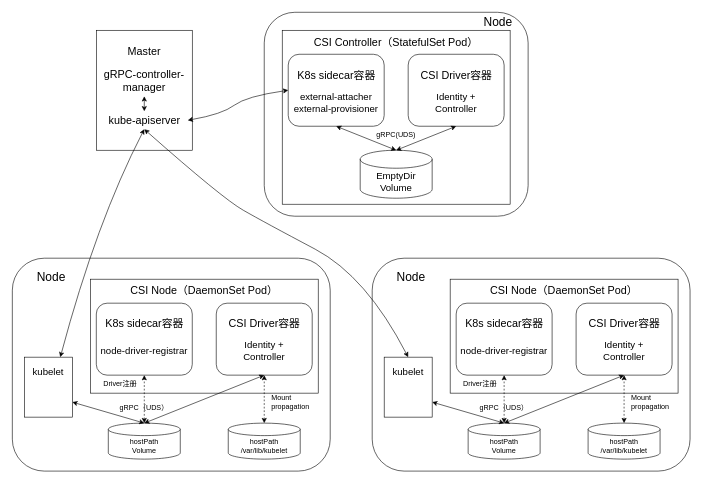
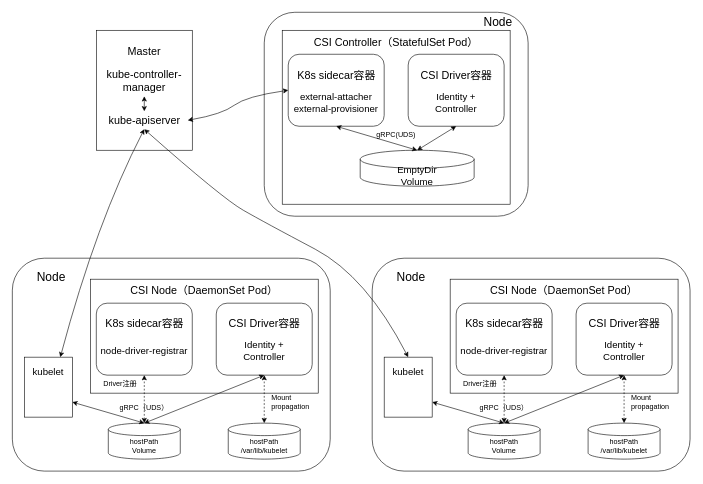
  <mxCell id="0" />
  <mxCell id="1" parent="0" />
  <mxCell id="2" value="" style="group" vertex="1" connectable="0" parent="1"><mxGeometry x="160" y="50" width="160" height="200" as="geometry" /></mxCell>
  <mxCell id="3" value="" style="rounded=0;whiteSpace=wrap;html=1;fontSize=18;" vertex="1" parent="2"><mxGeometry width="160" height="200" as="geometry" /></mxCell>
  <mxCell id="4" value="Master" style="text;html=1;strokeColor=none;fillColor=none;align=center;verticalAlign=middle;whiteSpace=wrap;rounded=0;fontSize=18;" vertex="1" parent="2"><mxGeometry x="50" y="20" width="60" height="30" as="geometry" /></mxCell>
- <mxCell id="5" value="gRPC-controller-manager" style="text;html=1;strokeColor=none;fillColor=none;align=center;verticalAlign=middle;whiteSpace=wrap;rounded=0;fontSize=18;" vertex="1" parent="2"><mxGeometry x="10" y="60" width="140" height="50" as="geometry" /></mxCell>
+ <mxCell id="5" value="kube-controller-manager" style="text;html=1;strokeColor=none;fillColor=none;align=center;verticalAlign=middle;whiteSpace=wrap;rounded=0;fontSize=18;" vertex="1" parent="2"><mxGeometry x="10" y="60" width="140" height="50" as="geometry" /></mxCell>
  <mxCell id="6" value="kube-apiserver" style="text;html=1;strokeColor=none;fillColor=none;align=center;verticalAlign=middle;whiteSpace=wrap;rounded=0;fontSize=18;" vertex="1" parent="2"><mxGeometry x="7.5" y="135" width="145" height="30" as="geometry" /></mxCell>
  <mxCell id="7" value="" style="endArrow=classic;startArrow=classic;html=1;rounded=0;entryX=0.5;entryY=1;entryDx=0;entryDy=0;exitX=0.5;exitY=0;exitDx=0;exitDy=0;" edge="1" parent="2" source="6" target="5"><mxGeometry width="50" height="50" relative="1" as="geometry"><mxPoint x="50" y="330" as="sourcePoint" /><mxPoint x="90" y="220" as="targetPoint" /></mxGeometry></mxCell>
  <mxCell id="8" value="" style="group" vertex="1" connectable="0" parent="1"><mxGeometry x="440" y="20" width="440" height="340" as="geometry" /></mxCell>
  <mxCell id="9" value="" style="rounded=1;whiteSpace=wrap;html=1;" vertex="1" parent="8"><mxGeometry width="440" height="340" as="geometry" /></mxCell>
  <mxCell id="10" value="" style="rounded=0;whiteSpace=wrap;html=1;" vertex="1" parent="8"><mxGeometry x="30" y="30" width="380" height="290" as="geometry" /></mxCell>
  <mxCell id="11" value="" style="group" vertex="1" connectable="0" parent="8"><mxGeometry x="40" y="70" width="235" height="120" as="geometry" /></mxCell>
  <mxCell id="12" value="" style="rounded=1;whiteSpace=wrap;html=1;" vertex="1" parent="11"><mxGeometry width="160" height="120" as="geometry" /></mxCell>
  <mxCell id="13" value="K8s sidecar容器" style="text;html=1;strokeColor=none;fillColor=none;align=center;verticalAlign=middle;whiteSpace=wrap;rounded=0;fontSize=18;" vertex="1" parent="11"><mxGeometry x="7.5" y="20" width="145" height="30" as="geometry" /></mxCell>
  <mxCell id="14" value="external-attacher&lt;br style=&quot;font-size: 16px;&quot;&gt;external-provisioner" style="text;html=1;strokeColor=none;fillColor=none;align=center;verticalAlign=middle;whiteSpace=wrap;rounded=0;fontSize=16;" vertex="1" parent="11"><mxGeometry y="60" width="160" height="40" as="geometry" /></mxCell>
  <mxCell id="15" value="" style="group" vertex="1" connectable="0" parent="8"><mxGeometry x="240" y="70" width="160" height="120" as="geometry" /></mxCell>
  <mxCell id="16" value="" style="rounded=1;whiteSpace=wrap;html=1;" vertex="1" parent="15"><mxGeometry width="160" height="120" as="geometry" /></mxCell>
  <mxCell id="17" value="CSI Driver容器" style="text;html=1;strokeColor=none;fillColor=none;align=center;verticalAlign=middle;whiteSpace=wrap;rounded=0;fontSize=18;" vertex="1" parent="15"><mxGeometry x="7.5" y="20" width="145" height="30" as="geometry" /></mxCell>
  <mxCell id="18" value="Identity +&lt;br&gt;Controller" style="text;html=1;strokeColor=none;fillColor=none;align=center;verticalAlign=middle;whiteSpace=wrap;rounded=0;fontSize=16;" vertex="1" parent="15"><mxGeometry y="60" width="160" height="40" as="geometry" /></mxCell>
- <mxCell id="19" value="EmptyDir&lt;br style=&quot;font-size: 16px;&quot;&gt;Volume" style="shape=cylinder3;whiteSpace=wrap;html=1;boundedLbl=1;backgroundOutline=1;size=15;fontSize=16;" vertex="1" parent="8"><mxGeometry x="160" y="230" width="120" height="80" as="geometry" /></mxCell>
+ <mxCell id="19" value="EmptyDir&lt;br style=&quot;font-size: 16px;&quot;&gt;Volume" style="shape=cylinder3;whiteSpace=wrap;html=1;boundedLbl=1;backgroundOutline=1;size=15;fontSize=16;" vertex="1" parent="8"><mxGeometry x="160" y="230" width="190" height="60" as="geometry" /></mxCell>
  <mxCell id="20" value="" style="endArrow=classic;startArrow=classic;html=1;rounded=0;entryX=0.5;entryY=1;entryDx=0;entryDy=0;exitX=0.5;exitY=0;exitDx=0;exitDy=0;exitPerimeter=0;" edge="1" parent="8" source="19" target="12"><mxGeometry width="50" height="50" relative="1" as="geometry"><mxPoint x="-20" y="270" as="sourcePoint" /><mxPoint x="30" y="220" as="targetPoint" /></mxGeometry></mxCell>
  <mxCell id="21" value="" style="endArrow=classic;startArrow=classic;html=1;rounded=0;entryX=0.5;entryY=1;entryDx=0;entryDy=0;exitX=0.5;exitY=0;exitDx=0;exitDy=0;exitPerimeter=0;" edge="1" parent="8" source="19" target="16"><mxGeometry width="50" height="50" relative="1" as="geometry"><mxPoint x="410" y="290" as="sourcePoint" /><mxPoint x="460" y="240" as="targetPoint" /></mxGeometry></mxCell>
  <mxCell id="22" value="gRPC(UDS)" style="text;html=1;strokeColor=none;fillColor=none;align=center;verticalAlign=middle;whiteSpace=wrap;rounded=0;" vertex="1" parent="8"><mxGeometry x="160" y="190" width="120" height="30" as="geometry" /></mxCell>
  <mxCell id="23" value="CSI Controller（StatefulSet Pod）" style="text;html=1;strokeColor=none;fillColor=none;align=center;verticalAlign=middle;whiteSpace=wrap;rounded=0;fontSize=18;" vertex="1" parent="8"><mxGeometry x="80" y="30" width="280" height="40" as="geometry" /></mxCell>
  <mxCell id="24" value="Node" style="text;html=1;strokeColor=none;fillColor=none;align=center;verticalAlign=middle;whiteSpace=wrap;rounded=0;fontSize=20;" vertex="1" parent="8"><mxGeometry x="360" width="60" height="30" as="geometry" /></mxCell>
  <mxCell id="25" value="" style="curved=1;endArrow=classic;html=1;rounded=0;startArrow=classic;startFill=1;entryX=1;entryY=0.5;entryDx=0;entryDy=0;exitX=0;exitY=0;exitDx=0;exitDy=0;" edge="1" parent="1" source="14" target="6"><mxGeometry width="50" height="50" relative="1" as="geometry"><mxPoint x="430" y="280" as="sourcePoint" /><mxPoint x="350" y="200" as="targetPoint" /><Array as="points"><mxPoint x="410" y="160" /><mxPoint x="370" y="190" /></Array></mxGeometry></mxCell>
  <mxCell id="26" value="" style="group" vertex="1" connectable="0" parent="1"><mxGeometry x="20" y="430" width="530" height="355" as="geometry" /></mxCell>
  <mxCell id="27" value="" style="rounded=1;whiteSpace=wrap;html=1;" vertex="1" parent="26"><mxGeometry width="530" height="355" as="geometry" /></mxCell>
  <mxCell id="28" value="" style="rounded=0;whiteSpace=wrap;html=1;" vertex="1" parent="26"><mxGeometry x="130" y="35" width="380" height="190" as="geometry" /></mxCell>
  <mxCell id="29" value="" style="group" vertex="1" connectable="0" parent="26"><mxGeometry x="140" y="75" width="160" height="120" as="geometry" /></mxCell>
  <mxCell id="30" value="" style="rounded=1;whiteSpace=wrap;html=1;" vertex="1" parent="29"><mxGeometry width="160" height="120" as="geometry" /></mxCell>
  <mxCell id="31" value="K8s sidecar容器" style="text;html=1;strokeColor=none;fillColor=none;align=center;verticalAlign=middle;whiteSpace=wrap;rounded=0;fontSize=18;" vertex="1" parent="29"><mxGeometry x="7.5" y="20" width="145" height="30" as="geometry" /></mxCell>
  <mxCell id="32" value="node-driver-registrar" style="text;html=1;strokeColor=none;fillColor=none;align=center;verticalAlign=middle;whiteSpace=wrap;rounded=0;fontSize=16;" vertex="1" parent="29"><mxGeometry y="60" width="160" height="40" as="geometry" /></mxCell>
  <mxCell id="33" value="" style="group" vertex="1" connectable="0" parent="26"><mxGeometry x="340" y="75" width="160" height="120" as="geometry" /></mxCell>
  <mxCell id="34" value="" style="rounded=1;whiteSpace=wrap;html=1;" vertex="1" parent="33"><mxGeometry width="160" height="120" as="geometry" /></mxCell>
  <mxCell id="35" value="CSI Driver容器" style="text;html=1;strokeColor=none;fillColor=none;align=center;verticalAlign=middle;whiteSpace=wrap;rounded=0;fontSize=18;" vertex="1" parent="33"><mxGeometry x="7.5" y="20" width="145" height="30" as="geometry" /></mxCell>
  <mxCell id="36" value="Identity +&lt;br&gt;Controller" style="text;html=1;strokeColor=none;fillColor=none;align=center;verticalAlign=middle;whiteSpace=wrap;rounded=0;fontSize=16;" vertex="1" parent="33"><mxGeometry y="60" width="160" height="40" as="geometry" /></mxCell>
  <mxCell id="37" value="CSI Node（DaemonSet Pod）" style="text;html=1;strokeColor=none;fillColor=none;align=center;verticalAlign=middle;whiteSpace=wrap;rounded=0;fontSize=18;" vertex="1" parent="26"><mxGeometry x="180" y="35" width="280" height="40" as="geometry" /></mxCell>
  <mxCell id="38" value="hostPath&lt;br&gt;Volume" style="shape=cylinder3;whiteSpace=wrap;html=1;boundedLbl=1;backgroundOutline=1;size=10.4;" vertex="1" parent="26"><mxGeometry x="160" y="275" width="120" height="60" as="geometry" /></mxCell>
  <mxCell id="39" value="hostPath&lt;br&gt;/var/lib/kubelet" style="shape=cylinder3;whiteSpace=wrap;html=1;boundedLbl=1;backgroundOutline=1;size=10.4;" vertex="1" parent="26"><mxGeometry x="360" y="275" width="120" height="60" as="geometry" /></mxCell>
  <mxCell id="40" value="" style="endArrow=classic;startArrow=classic;html=1;rounded=0;entryX=0.5;entryY=1;entryDx=0;entryDy=0;exitX=0.5;exitY=0;exitDx=0;exitDy=0;exitPerimeter=0;dashed=1;" edge="1" parent="26" source="38" target="30"><mxGeometry width="50" height="50" relative="1" as="geometry"><mxPoint x="190" y="275" as="sourcePoint" /><mxPoint x="240" y="225" as="targetPoint" /></mxGeometry></mxCell>
  <mxCell id="41" value="" style="endArrow=classic;startArrow=classic;html=1;rounded=0;entryX=0.5;entryY=1;entryDx=0;entryDy=0;exitX=0.5;exitY=0;exitDx=0;exitDy=0;exitPerimeter=0;dashed=1;" edge="1" parent="26" source="39" target="34"><mxGeometry width="50" height="50" relative="1" as="geometry"><mxPoint x="370" y="285" as="sourcePoint" /><mxPoint x="420" y="235" as="targetPoint" /></mxGeometry></mxCell>
  <mxCell id="42" value="Driver注册" style="text;html=1;strokeColor=none;fillColor=none;align=center;verticalAlign=middle;whiteSpace=wrap;rounded=0;" vertex="1" parent="26"><mxGeometry x="150" y="195" width="60" height="30" as="geometry" /></mxCell>
  <mxCell id="43" value="Mount&lt;br&gt;propagation" style="text;html=1;strokeColor=none;fillColor=none;align=left;verticalAlign=middle;whiteSpace=wrap;rounded=0;" vertex="1" parent="26"><mxGeometry x="430" y="225" width="70" height="30" as="geometry" /></mxCell>
  <mxCell id="44" value="" style="endArrow=classic;startArrow=classic;html=1;rounded=0;entryX=0.5;entryY=1;entryDx=0;entryDy=0;exitX=0.5;exitY=0;exitDx=0;exitDy=0;exitPerimeter=0;" edge="1" parent="26" source="38" target="34"><mxGeometry width="50" height="50" relative="1" as="geometry"><mxPoint x="270" y="285" as="sourcePoint" /><mxPoint x="320" y="235" as="targetPoint" /></mxGeometry></mxCell>
  <mxCell id="45" value="" style="endArrow=classic;startArrow=classic;html=1;rounded=0;entryX=0.25;entryY=1;entryDx=0;entryDy=0;exitX=0.5;exitY=0;exitDx=0;exitDy=0;exitPerimeter=0;" edge="1" parent="26" source="38" target="47"><mxGeometry width="50" height="50" relative="1" as="geometry"><mxPoint x="120" y="295" as="sourcePoint" /><mxPoint x="170" y="245" as="targetPoint" /></mxGeometry></mxCell>
  <mxCell id="46" value="" style="group" vertex="1" connectable="0" parent="26"><mxGeometry x="20" y="165" width="80" height="100" as="geometry" /></mxCell>
  <mxCell id="47" value="" style="rounded=0;whiteSpace=wrap;html=1;rotation=-90;" vertex="1" parent="46"><mxGeometry x="-10" y="10" width="100" height="80" as="geometry" /></mxCell>
  <mxCell id="48" value="kubelet" style="text;html=1;strokeColor=none;fillColor=none;align=center;verticalAlign=middle;whiteSpace=wrap;rounded=0;fontSize=16;" vertex="1" parent="46"><mxGeometry x="10" y="10" width="60" height="30" as="geometry" /></mxCell>
  <mxCell id="49" value="gRPC（UDS）" style="text;html=1;strokeColor=none;fillColor=none;align=center;verticalAlign=middle;whiteSpace=wrap;rounded=0;" vertex="1" parent="26"><mxGeometry x="170" y="235" width="100" height="30" as="geometry" /></mxCell>
  <mxCell id="50" value="Node" style="text;html=1;strokeColor=none;fillColor=none;align=center;verticalAlign=middle;whiteSpace=wrap;rounded=0;fontSize=20;" vertex="1" parent="26"><mxGeometry x="20" y="15" width="90" height="30" as="geometry" /></mxCell>
  <mxCell id="51" value="" style="group" vertex="1" connectable="0" parent="1"><mxGeometry x="620" y="430" width="530" height="355" as="geometry" /></mxCell>
  <mxCell id="52" value="" style="rounded=1;whiteSpace=wrap;html=1;" vertex="1" parent="51"><mxGeometry width="530" height="355" as="geometry" /></mxCell>
  <mxCell id="53" value="" style="rounded=0;whiteSpace=wrap;html=1;" vertex="1" parent="51"><mxGeometry x="130" y="35" width="380" height="190" as="geometry" /></mxCell>
  <mxCell id="54" value="" style="group" vertex="1" connectable="0" parent="51"><mxGeometry x="140" y="75" width="160" height="120" as="geometry" /></mxCell>
  <mxCell id="55" value="" style="rounded=1;whiteSpace=wrap;html=1;" vertex="1" parent="54"><mxGeometry width="160" height="120" as="geometry" /></mxCell>
  <mxCell id="56" value="K8s sidecar容器" style="text;html=1;strokeColor=none;fillColor=none;align=center;verticalAlign=middle;whiteSpace=wrap;rounded=0;fontSize=18;" vertex="1" parent="54"><mxGeometry x="7.5" y="20" width="145" height="30" as="geometry" /></mxCell>
  <mxCell id="57" value="node-driver-registrar" style="text;html=1;strokeColor=none;fillColor=none;align=center;verticalAlign=middle;whiteSpace=wrap;rounded=0;fontSize=16;" vertex="1" parent="54"><mxGeometry y="60" width="160" height="40" as="geometry" /></mxCell>
  <mxCell id="58" value="" style="group" vertex="1" connectable="0" parent="51"><mxGeometry x="340" y="75" width="160" height="120" as="geometry" /></mxCell>
  <mxCell id="59" value="" style="rounded=1;whiteSpace=wrap;html=1;" vertex="1" parent="58"><mxGeometry width="160" height="120" as="geometry" /></mxCell>
  <mxCell id="60" value="CSI Driver容器" style="text;html=1;strokeColor=none;fillColor=none;align=center;verticalAlign=middle;whiteSpace=wrap;rounded=0;fontSize=18;" vertex="1" parent="58"><mxGeometry x="7.5" y="20" width="145" height="30" as="geometry" /></mxCell>
  <mxCell id="61" value="Identity +&lt;br&gt;Controller" style="text;html=1;strokeColor=none;fillColor=none;align=center;verticalAlign=middle;whiteSpace=wrap;rounded=0;fontSize=16;" vertex="1" parent="58"><mxGeometry y="60" width="160" height="40" as="geometry" /></mxCell>
  <mxCell id="62" value="CSI Node（DaemonSet Pod）" style="text;html=1;strokeColor=none;fillColor=none;align=center;verticalAlign=middle;whiteSpace=wrap;rounded=0;fontSize=18;" vertex="1" parent="51"><mxGeometry x="180" y="35" width="280" height="40" as="geometry" /></mxCell>
  <mxCell id="63" value="hostPath&lt;br&gt;Volume" style="shape=cylinder3;whiteSpace=wrap;html=1;boundedLbl=1;backgroundOutline=1;size=10.4;" vertex="1" parent="51"><mxGeometry x="160" y="275" width="120" height="60" as="geometry" /></mxCell>
  <mxCell id="64" value="hostPath&lt;br&gt;/var/lib/kubelet" style="shape=cylinder3;whiteSpace=wrap;html=1;boundedLbl=1;backgroundOutline=1;size=10.4;" vertex="1" parent="51"><mxGeometry x="360" y="275" width="120" height="60" as="geometry" /></mxCell>
  <mxCell id="65" value="" style="endArrow=classic;startArrow=classic;html=1;rounded=0;entryX=0.5;entryY=1;entryDx=0;entryDy=0;exitX=0.5;exitY=0;exitDx=0;exitDy=0;exitPerimeter=0;dashed=1;" edge="1" parent="51" source="63" target="55"><mxGeometry width="50" height="50" relative="1" as="geometry"><mxPoint x="190" y="275" as="sourcePoint" /><mxPoint x="240" y="225" as="targetPoint" /></mxGeometry></mxCell>
  <mxCell id="66" value="" style="endArrow=classic;startArrow=classic;html=1;rounded=0;entryX=0.5;entryY=1;entryDx=0;entryDy=0;exitX=0.5;exitY=0;exitDx=0;exitDy=0;exitPerimeter=0;dashed=1;" edge="1" parent="51" source="64" target="59"><mxGeometry width="50" height="50" relative="1" as="geometry"><mxPoint x="370" y="285" as="sourcePoint" /><mxPoint x="420" y="235" as="targetPoint" /></mxGeometry></mxCell>
  <mxCell id="67" value="Driver注册" style="text;html=1;strokeColor=none;fillColor=none;align=center;verticalAlign=middle;whiteSpace=wrap;rounded=0;" vertex="1" parent="51"><mxGeometry x="150" y="195" width="60" height="30" as="geometry" /></mxCell>
  <mxCell id="68" value="Mount&lt;br&gt;propagation" style="text;html=1;strokeColor=none;fillColor=none;align=left;verticalAlign=middle;whiteSpace=wrap;rounded=0;" vertex="1" parent="51"><mxGeometry x="430" y="225" width="70" height="30" as="geometry" /></mxCell>
  <mxCell id="69" value="" style="endArrow=classic;startArrow=classic;html=1;rounded=0;entryX=0.5;entryY=1;entryDx=0;entryDy=0;exitX=0.5;exitY=0;exitDx=0;exitDy=0;exitPerimeter=0;" edge="1" parent="51" source="63" target="59"><mxGeometry width="50" height="50" relative="1" as="geometry"><mxPoint x="270" y="285" as="sourcePoint" /><mxPoint x="320" y="235" as="targetPoint" /></mxGeometry></mxCell>
  <mxCell id="70" value="" style="endArrow=classic;startArrow=classic;html=1;rounded=0;entryX=0.25;entryY=1;entryDx=0;entryDy=0;exitX=0.5;exitY=0;exitDx=0;exitDy=0;exitPerimeter=0;" edge="1" parent="51" source="63" target="72"><mxGeometry width="50" height="50" relative="1" as="geometry"><mxPoint x="120" y="295" as="sourcePoint" /><mxPoint x="170" y="245" as="targetPoint" /></mxGeometry></mxCell>
  <mxCell id="71" value="" style="group" vertex="1" connectable="0" parent="51"><mxGeometry x="20" y="165" width="80" height="100" as="geometry" /></mxCell>
  <mxCell id="72" value="" style="rounded=0;whiteSpace=wrap;html=1;rotation=-90;" vertex="1" parent="71"><mxGeometry x="-10" y="10" width="100" height="80" as="geometry" /></mxCell>
  <mxCell id="73" value="kubelet" style="text;html=1;strokeColor=none;fillColor=none;align=center;verticalAlign=middle;whiteSpace=wrap;rounded=0;fontSize=16;" vertex="1" parent="71"><mxGeometry x="10" y="10" width="60" height="30" as="geometry" /></mxCell>
  <mxCell id="74" value="gRPC（UDS）" style="text;html=1;strokeColor=none;fillColor=none;align=center;verticalAlign=middle;whiteSpace=wrap;rounded=0;" vertex="1" parent="51"><mxGeometry x="170" y="235" width="100" height="30" as="geometry" /></mxCell>
  <mxCell id="75" value="Node" style="text;html=1;strokeColor=none;fillColor=none;align=center;verticalAlign=middle;whiteSpace=wrap;rounded=0;fontSize=20;" vertex="1" parent="51"><mxGeometry x="20" y="15" width="90" height="30" as="geometry" /></mxCell>
  <mxCell id="76" value="" style="curved=1;endArrow=classic;html=1;rounded=0;startArrow=classic;startFill=1;entryX=1;entryY=0.75;entryDx=0;entryDy=0;exitX=0.5;exitY=1;exitDx=0;exitDy=0;" edge="1" parent="1" source="6" target="47"><mxGeometry width="50" height="50" relative="1" as="geometry"><mxPoint x="217" y="310" as="sourcePoint" /><mxPoint x="50" y="375" as="targetPoint" /><Array as="points"><mxPoint x="160" y="370" /></Array></mxGeometry></mxCell>
  <mxCell id="77" value="" style="curved=1;endArrow=classic;html=1;rounded=0;startArrow=classic;startFill=1;entryX=0.5;entryY=1;entryDx=0;entryDy=0;exitX=1;exitY=0.5;exitDx=0;exitDy=0;" edge="1" parent="1" source="72" target="6"><mxGeometry width="50" height="50" relative="1" as="geometry"><mxPoint x="417" y="310" as="sourcePoint" /><mxPoint x="250" y="375" as="targetPoint" /><Array as="points"><mxPoint x="610" y="460" /><mxPoint x="440" y="370" /><mxPoint x="370" y="330" /></Array></mxGeometry></mxCell>
